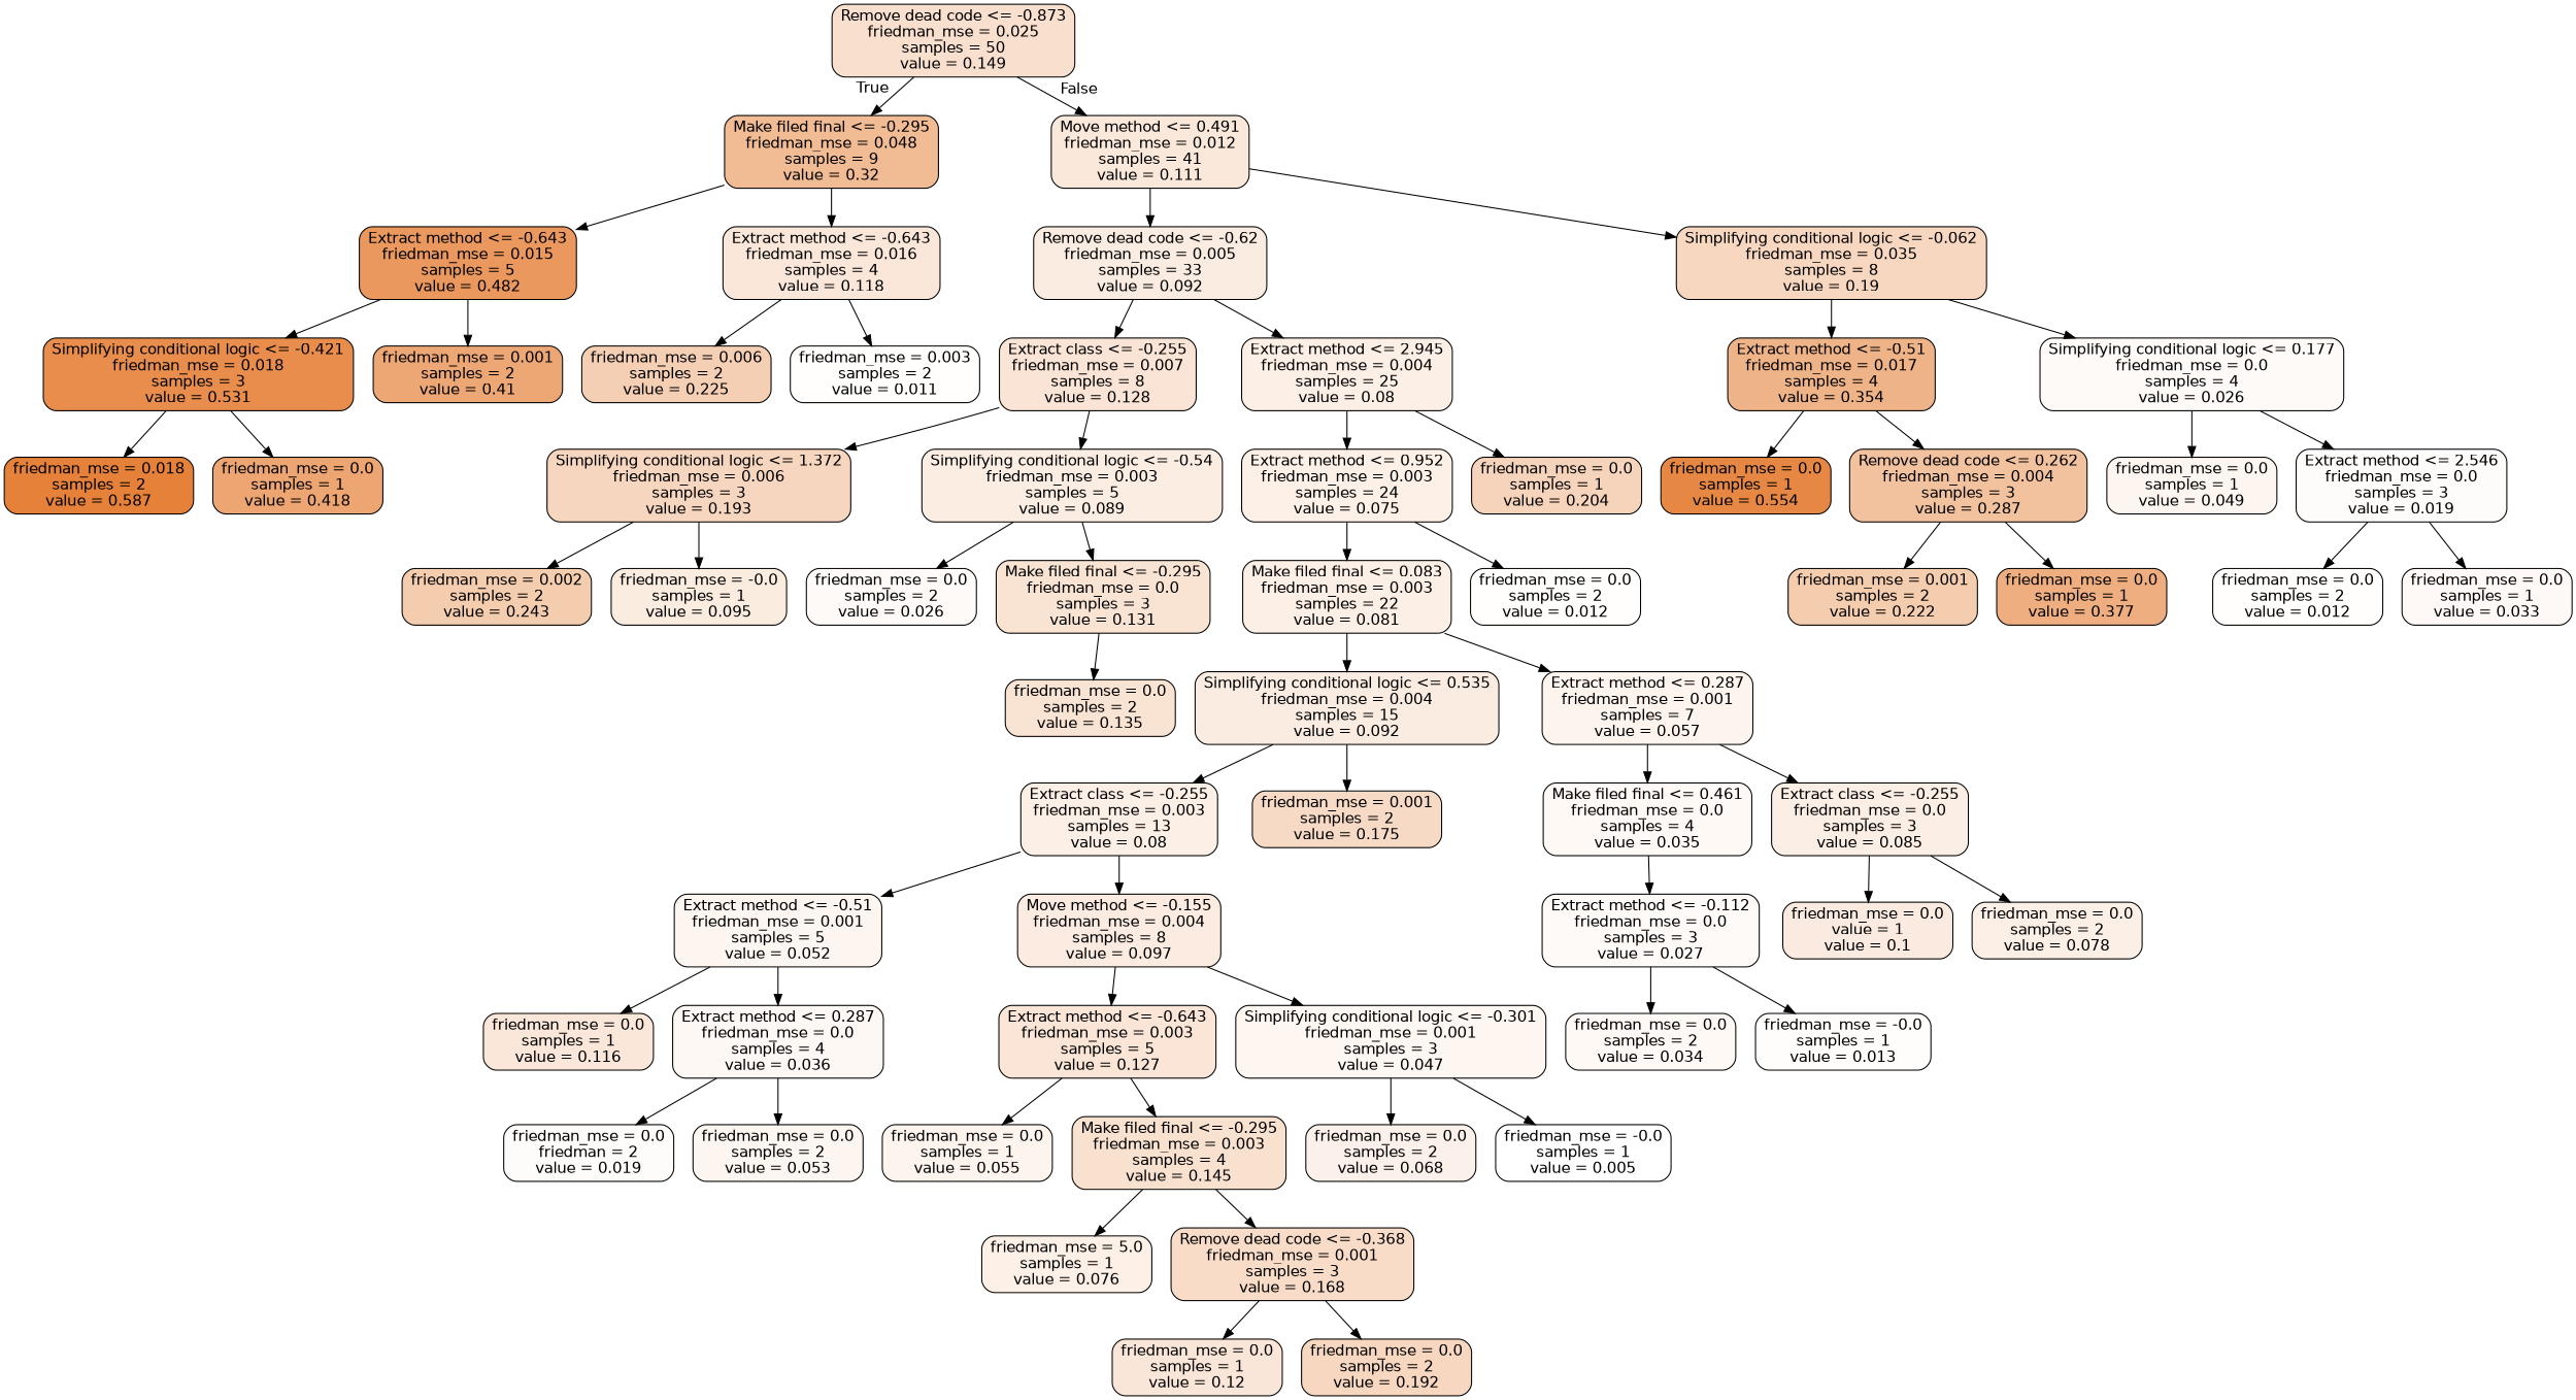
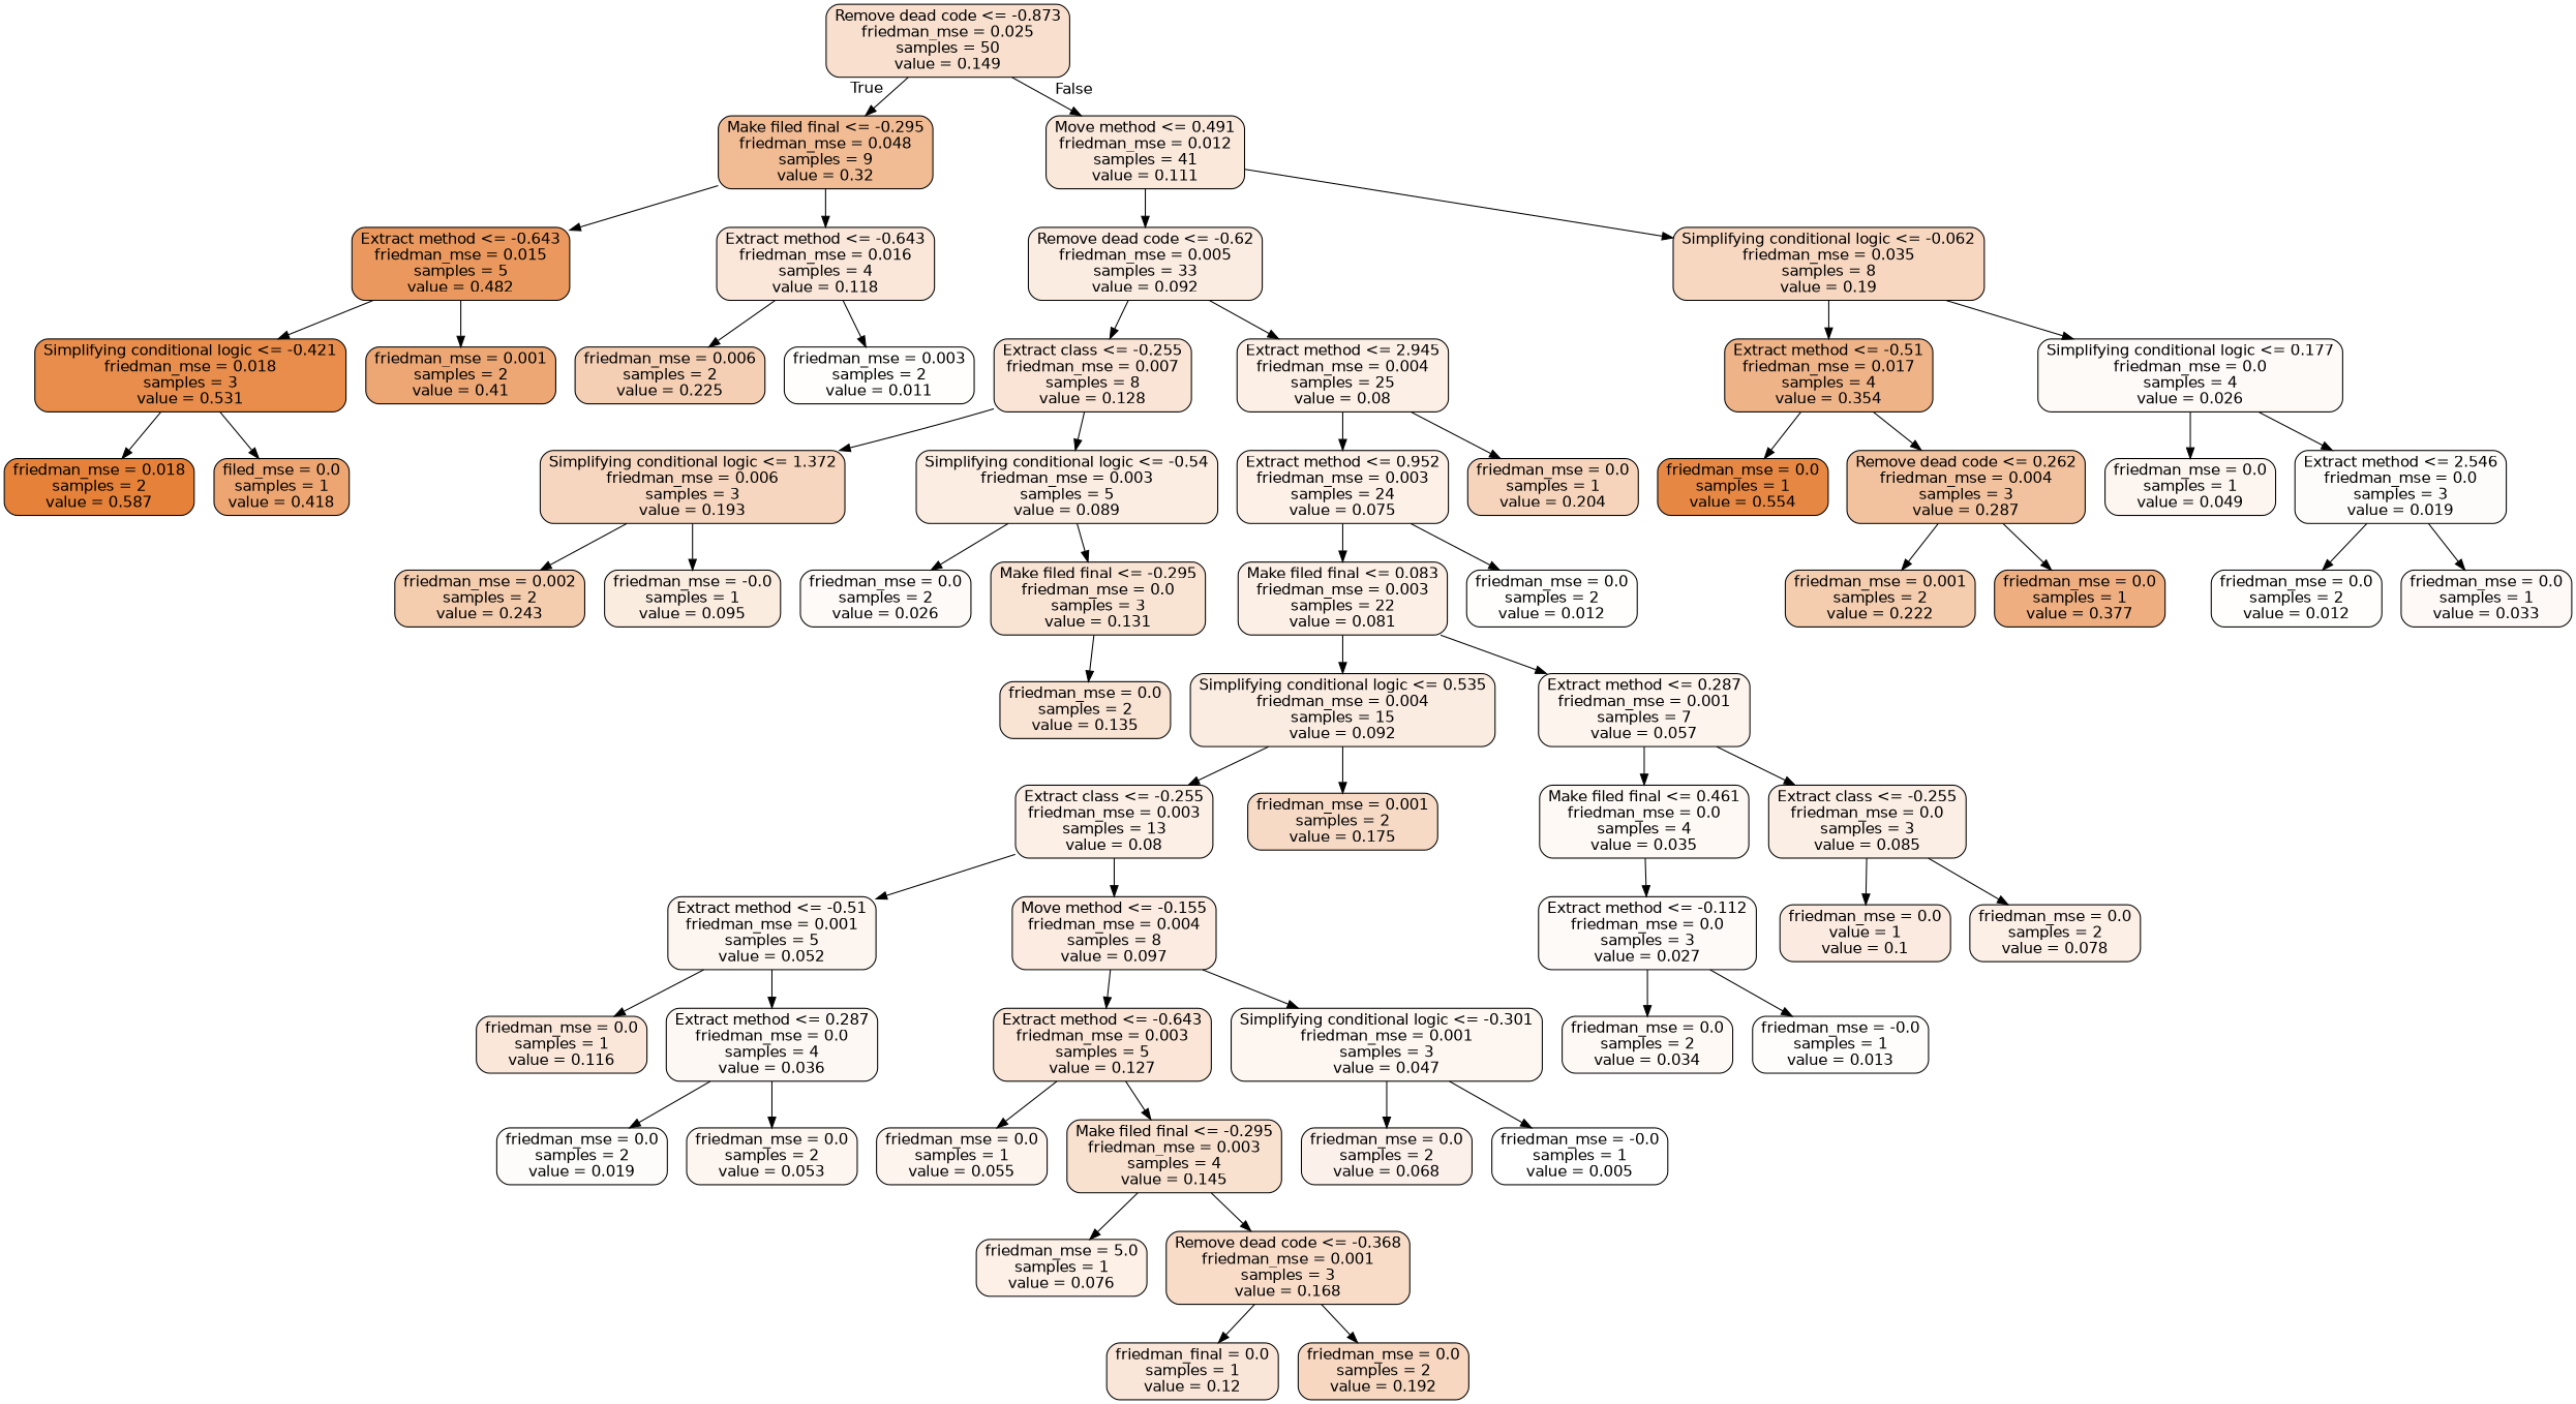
  digraph {
    node [color=black fillcolor="#fffefd" fontname=helvetica shape=box style="filled, rounded"]
    edge [fontname=helvetica]
    n1 [fillcolor="#f9e0ce" label="Remove dead code <= -0.873\nfriedman_mse = 0.025\nsamples = 50\nvalue = 0.149"]
    n2 [fillcolor="#f1bb94" label="Make filed final <= -0.295\nfriedman_mse = 0.048\nsamples = 9\nvalue = 0.32"]
    n3 [fillcolor="#fae8db" label="Move method <= 0.491\nfriedman_mse = 0.012\nsamples = 41\nvalue = 0.111"]
    n4 [fillcolor="#ea985d" label="Extract method <= -0.643\nfriedman_mse = 0.015\nsamples = 5\nvalue = 0.482"]
    n5 [fillcolor="#fae7d9" label="Extract method <= -0.643\nfriedman_mse = 0.016\nsamples = 4\nvalue = 0.118"]
    n6 [fillcolor="#fbece1" label="Remove dead code <= -0.62\nfriedman_mse = 0.005\nsamples = 33\nvalue = 0.092"]
    n7 [fillcolor="#f7d7c0" label="Simplifying conditional logic <= -0.062\nfriedman_mse = 0.035\nsamples = 8\nvalue = 0.19"]
    n8 [fillcolor="#e88d4c" label="Simplifying conditional logic <= -0.421\nfriedman_mse = 0.018\nsamples = 3\nvalue = 0.531"]
    n9 [fillcolor="#eda775" label="friedman_mse = 0.001\nsamples = 2\nvalue = 0.41"]
    n10 [fillcolor="#f5cfb4" label="friedman_mse = 0.006\nsamples = 2\nvalue = 0.225"]
    n11 [label="friedman_mse = 0.003\nsamples = 2\nvalue = 0.011"]
    n12 [fillcolor="#e58139" label="friedman_mse = 0.018\nsamples = 2\nvalue = 0.587"]
-   n13 [fillcolor="#eda572" label="friedman_mse = 0.0\nsamples = 1\nvalue = 0.418"]
+   n13 [fillcolor="#eda572" label="filed_mse = 0.0\nsamples = 1\nvalue = 0.418"]
    n14 [fillcolor="#fae4d5" label="Extract class <= -0.255\nfriedman_mse = 0.007\nsamples = 8\nvalue = 0.128"]
    n15 [fillcolor="#fcefe5" label="Extract method <= 2.945\nfriedman_mse = 0.004\nsamples = 25\nvalue = 0.08"]
    n16 [fillcolor="#efb388" label="Extract method <= -0.51\nfriedman_mse = 0.017\nsamples = 4\nvalue = 0.354"]
    n17 [fillcolor="#fefaf8" label="Simplifying conditional logic <= 0.177\nfriedman_mse = 0.0\nsamples = 4\nvalue = 0.026"]
    n18 [fillcolor="#f7d6bf" label="Simplifying conditional logic <= 1.372\nfriedman_mse = 0.006\nsamples = 3\nvalue = 0.193"]
    n19 [fillcolor="#fbede2" label="Simplifying conditional logic <= -0.54\nfriedman_mse = 0.003\nsamples = 5\nvalue = 0.089"]
    n20 [fillcolor="#fcf0e7" label="Extract method <= 0.952\nfriedman_mse = 0.003\nsamples = 24\nvalue = 0.075"]
    n21 [fillcolor="#f6d4bb" label="friedman_mse = 0.0\nsamples = 1\nvalue = 0.204"]
    n22 [fillcolor="#f4ccae" label="friedman_mse = 0.002\nsamples = 2\nvalue = 0.243"]
    n23 [fillcolor="#fbece0" label="friedman_mse = -0.0\nsamples = 1\nvalue = 0.095"]
    n24 [fillcolor="#fefaf8" label="friedman_mse = 0.0\nsamples = 2\nvalue = 0.026"]
    n25 [fillcolor="#f9e4d4" label="Make filed final <= -0.295\nfriedman_mse = 0.0\nsamples = 3\nvalue = 0.131"]
    n26 [fillcolor="#f9e3d3" label="friedman_mse = 0.0\nsamples = 2\nvalue = 0.135"]
    n27 [fillcolor="#fcefe5" label="Make filed final <= 0.083\nfriedman_mse = 0.003\nsamples = 22\nvalue = 0.081"]
    n28 [label="friedman_mse = 0.0\nsamples = 2\nvalue = 0.012"]
    n29 [fillcolor="#fbece1" label="Simplifying conditional logic <= 0.535\nfriedman_mse = 0.004\nsamples = 15\nvalue = 0.092"]
    n30 [fillcolor="#fdf4ed" label="Extract method <= 0.287\nfriedman_mse = 0.001\nsamples = 7\nvalue = 0.057"]
    n31 [fillcolor="#fcefe6" label="Extract class <= -0.255\nfriedman_mse = 0.003\nsamples = 13\nvalue = 0.08"]
    n32 [fillcolor="#f7dac5" label="friedman_mse = 0.001\nsamples = 2\nvalue = 0.175"]
    n33 [fillcolor="#fef9f5" label="Make filed final <= 0.461\nfriedman_mse = 0.0\nsamples = 4\nvalue = 0.035"]
    n34 [fillcolor="#fbeee4" label="Extract class <= -0.255\nfriedman_mse = 0.0\nsamples = 3\nvalue = 0.085"]
    n35 [fillcolor="#fdf5ef" label="Extract method <= -0.51\nfriedman_mse = 0.001\nsamples = 5\nvalue = 0.052"]
    n36 [fillcolor="#fbebe0" label="Move method <= -0.155\nfriedman_mse = 0.004\nsamples = 8\nvalue = 0.097"]
    n37 [fillcolor="#fae7d9" label="friedman_mse = 0.0\nsamples = 1\nvalue = 0.116"]
    n38 [fillcolor="#fef8f4" label="Extract method <= 0.287\nfriedman_mse = 0.0\nsamples = 4\nvalue = 0.036"]
    n39 [fillcolor="#fae5d6" label="Extract method <= -0.643\nfriedman_mse = 0.003\nsamples = 5\nvalue = 0.127"]
    n40 [fillcolor="#fdf6f1" label="Simplifying conditional logic <= -0.301\nfriedman_mse = 0.001\nsamples = 3\nvalue = 0.047"]
-   n41 [fillcolor="#fefcfa" label="friedman_mse = 0.0\nfriedman = 2\nvalue = 0.019"]
+   n41 [fillcolor="#fefcfa" label="friedman_mse = 0.0\nsamples = 2\nvalue = 0.019"]
    n42 [fillcolor="#fdf5ef" label="friedman_mse = 0.0\nsamples = 2\nvalue = 0.053"]
    n43 [fillcolor="#fdf4ee" label="friedman_mse = 0.0\nsamples = 1\nvalue = 0.055"]
    n44 [fillcolor="#f9e1cf" label="Make filed final <= -0.295\nfriedman_mse = 0.003\nsamples = 4\nvalue = 0.145"]
    n45 [fillcolor="#fcf1ea" label="friedman_mse = 0.0\nsamples = 2\nvalue = 0.068"]
    n46 [fillcolor="#ffffff" label="friedman_mse = -0.0\nsamples = 1\nvalue = 0.005"]
    n47 [fillcolor="#fcf0e7" label="friedman_mse = 5.0\nsamples = 1\nvalue = 0.076"]
    n48 [fillcolor="#f8dcc8" label="Remove dead code <= -0.368\nfriedman_mse = 0.001\nsamples = 3\nvalue = 0.168"]
-   n49 [fillcolor="#fae6d8" label="friedman_mse = 0.0\nsamples = 1\nvalue = 0.12"]
+   n49 [fillcolor="#fae6d8" label="friedman_final = 0.0\nsamples = 1\nvalue = 0.12"]
    n50 [fillcolor="#f7d7c0" label="friedman_mse = 0.0\nsamples = 2\nvalue = 0.192"]
    n51 [fillcolor="#fefaf8" label="Extract method <= -0.112\nfriedman_mse = 0.0\nsamples = 3\nvalue = 0.027"]
    n52 [fillcolor="#fbeadf" label="friedman_mse = 0.0\nvalue = 1\nvalue = 0.1"]
    n53 [fillcolor="#fcefe6" label="friedman_mse = 0.0\nsamples = 2\nvalue = 0.078"]
    n54 [fillcolor="#fef9f5" label="friedman_mse = 0.0\nsamples = 2\nvalue = 0.034"]
    n55 [fillcolor="#fffdfc" label="friedman_mse = -0.0\nsamples = 1\nvalue = 0.013"]
    n56 [fillcolor="#e68844" label="friedman_mse = 0.0\nsamples = 1\nvalue = 0.554"]
    n57 [fillcolor="#f2c29f" label="Remove dead code <= 0.262\nfriedman_mse = 0.004\nsamples = 3\nvalue = 0.287"]
    n58 [fillcolor="#fdf6f0" label="friedman_mse = 0.0\nsamples = 1\nvalue = 0.049"]
    n59 [fillcolor="#fefcfa" label="Extract method <= 2.546\nfriedman_mse = 0.0\nsamples = 3\nvalue = 0.019"]
    n60 [fillcolor="#f4ccae" label="friedman_mse = 0.001\nsamples = 2\nvalue = 0.222"]
    n61 [fillcolor="#eeae80" label="friedman_mse = 0.0\nsamples = 1\nvalue = 0.377"]
    n62 [label="friedman_mse = 0.0\nsamples = 2\nvalue = 0.012"]
    n63 [fillcolor="#fef9f6" label="friedman_mse = 0.0\nsamples = 1\nvalue = 0.033"]
    n1 -> n2 [headlabel=True labelangle=45 labeldistance=2.5]
    n1 -> n3 [headlabel=False labelangle=-45 labeldistance=2.5]
    n2 -> n4
    n2 -> n5
    n3 -> n6
    n3 -> n7
    n4 -> n8
    n4 -> n9
    n5 -> n10
    n5 -> n11
    n6 -> n14
    n6 -> n15
    n7 -> n16
    n7 -> n17
    n8 -> n12
    n8 -> n13
    n14 -> n18
    n14 -> n19
    n15 -> n20
    n15 -> n21
    n16 -> n56
    n16 -> n57
    n17 -> n58
    n17 -> n59
    n18 -> n22
    n18 -> n23
    n19 -> n24
    n19 -> n25
    n20 -> n27
    n20 -> n28
    n25 -> n26
    n27 -> n29
    n27 -> n30
    n29 -> n31
    n29 -> n32
    n30 -> n33
    n30 -> n34
    n31 -> n35
    n31 -> n36
    n33 -> n51
    n34 -> n52
    n34 -> n53
    n35 -> n37
    n35 -> n38
    n36 -> n39
    n36 -> n40
    n38 -> n41
    n38 -> n42
    n39 -> n43
    n39 -> n44
    n40 -> n45
    n40 -> n46
    n44 -> n47
    n44 -> n48
    n48 -> n49
    n48 -> n50
    n51 -> n54
    n51 -> n55
    n57 -> n60
    n57 -> n61
    n59 -> n62
    n59 -> n63
  }
